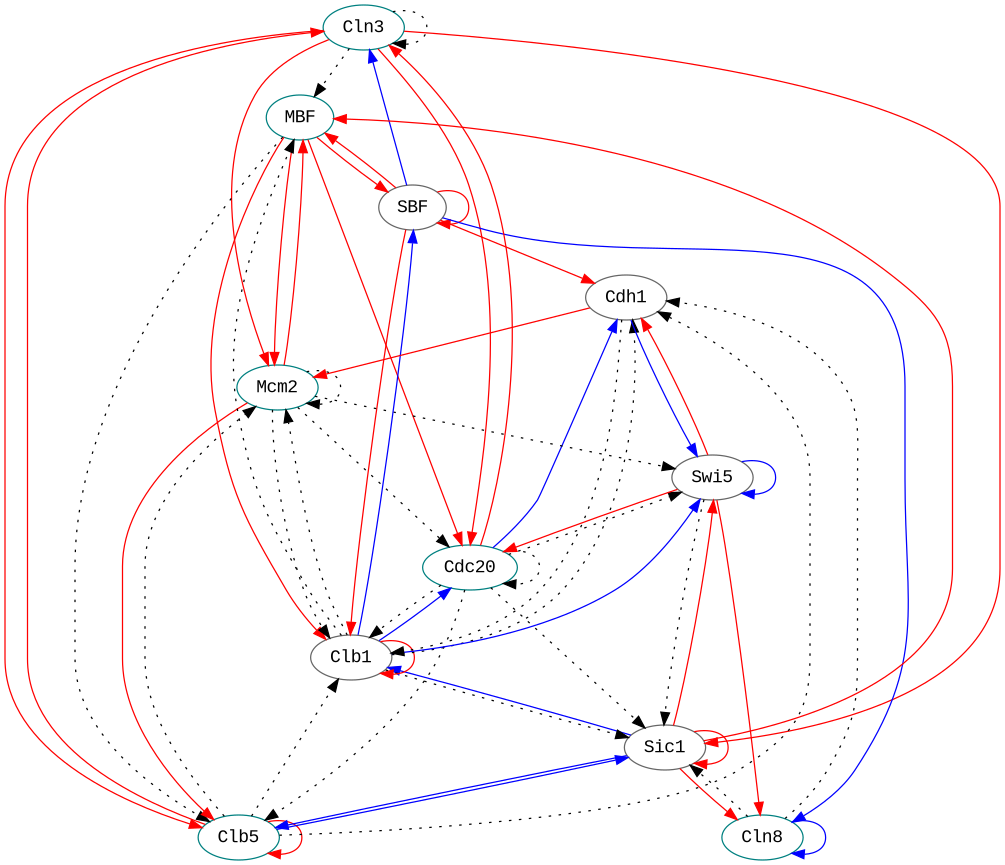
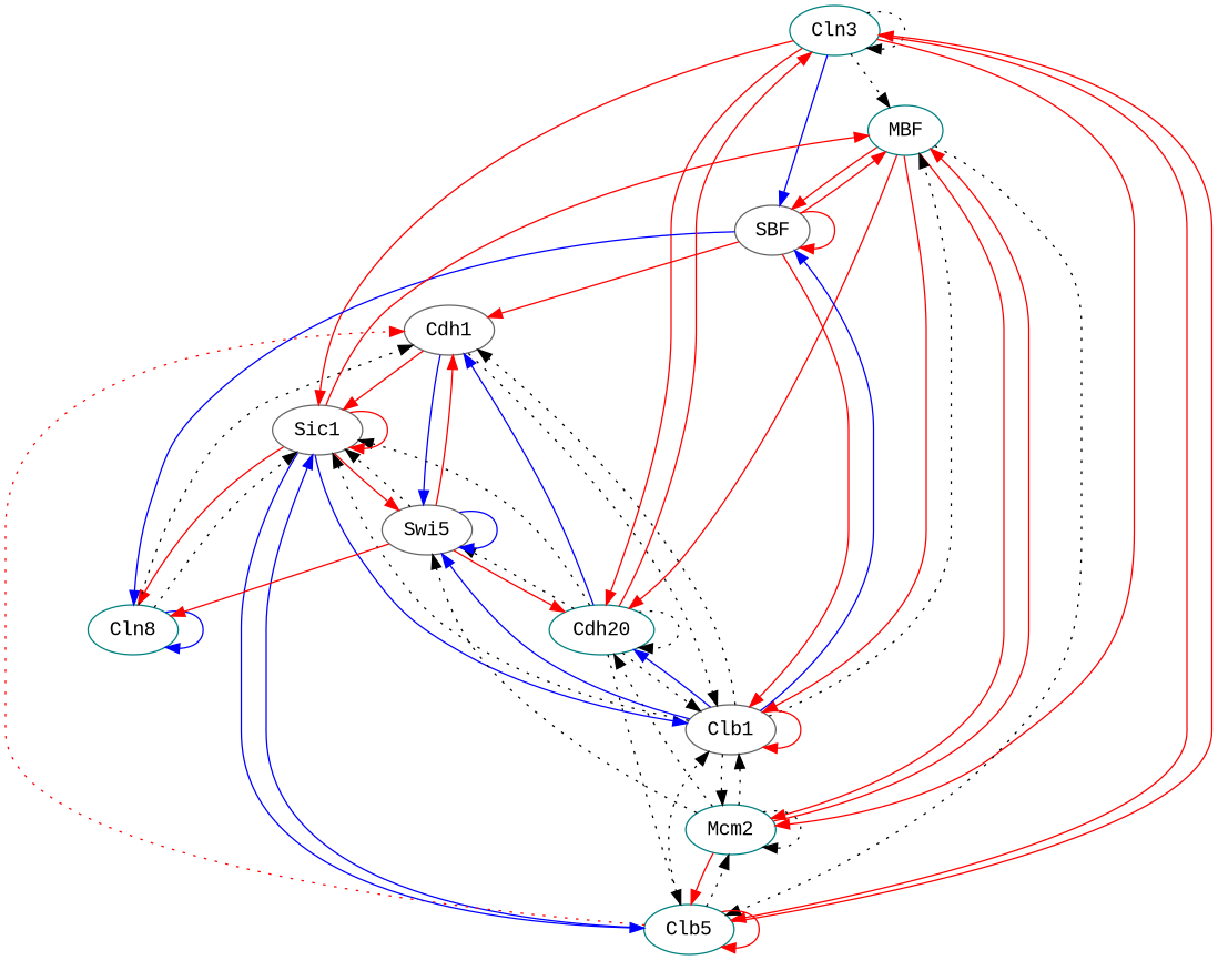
  digraph {
    fontname="Liberation Mono"
    node [color=teal fontname="Liberation Mono"]
    edge [fontname="Liberation Mono" color=red]
    n1 [label=Cln3]
    n2 [label=MBF]
    n3 [color=gray40 label=SBF]
-   n4 [label=Cdc20]
+   n4 [label=Cdh20]
    n5 [label=Clb5]
    n6 [color=gray40 label=Sic1]
    n7 [label=Mcm2]
    n8 [color=gray40 label=Clb1]
    n9 [label=Cln8]
    n10 [color=gray40 label=Cdh1]
    n11 [color=gray40 label=Swi5]
    n1 -> n1 [style=dotted color=""]
    n1 -> n2 [style=dotted color=""]
-   n3 -> n1 [color=blue]
+   n1 -> n3 [color=blue]
    n1 -> n4
    n1 -> n5
    n1 -> n6
    n1 -> n7
    n2 -> n3
    n2 -> n4
    n2 -> n5 [style=dotted color=""]
    n2 -> n7
    n2 -> n8
    n3 -> n2
    n3 -> n3
    n3 -> n8
    n3 -> n9 [color=blue]
    n3 -> n10
    n4 -> n1
    n4 -> n4 [style=dotted color=""]
    n4 -> n5 [style=dotted color=""]
    n4 -> n6 [style=dotted color=""]
    n4 -> n8 [style=dotted color=""]
    n4 -> n10 [color=blue]
    n4 -> n11 [style=dotted color=""]
    n5 -> n1
    n5 -> n5
    n5 -> n6 [color=blue]
    n5 -> n7 [style=dotted color=""]
    n5 -> n8 [style=dotted color=""]
-   n5 -> n10 [style=dotted color=""]
+   n5 -> n10 [style=dotted]
    n6 -> n2
    n6 -> n5 [color=blue]
    n6 -> n6
    n6 -> n8 [color=blue]
    n6 -> n9
    n6 -> n11
    n7 -> n2
    n7 -> n4 [style=dotted color=""]
    n7 -> n5
    n7 -> n7 [style=dotted color=""]
    n7 -> n8 [style=dotted color=""]
    n7 -> n11 [style=dotted color=""]
    n8 -> n2 [style=dotted color=""]
    n8 -> n3 [color=blue]
    n8 -> n4 [color=blue]
    n8 -> n6 [style=dotted color=""]
    n8 -> n7 [style=dotted color=""]
    n8 -> n8
    n8 -> n10 [style=dotted color=""]
    n8 -> n11 [color=blue]
    n9 -> n6 [style=dotted color=""]
    n9 -> n9 [color=blue]
    n9 -> n10 [style=dotted color=""]
-   n10 -> n7
+   n10 -> n6
    n10 -> n8 [style=dotted color=""]
    n10 -> n11 [color=blue]
    n11 -> n4
    n11 -> n6 [style=dotted color=""]
    n11 -> n9
    n11 -> n10
    n11 -> n11 [color=blue]
  }
